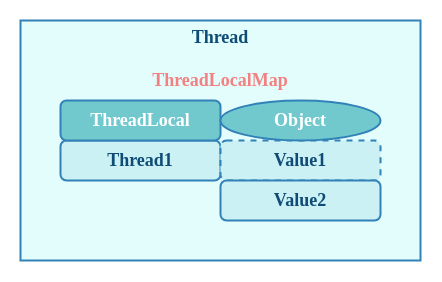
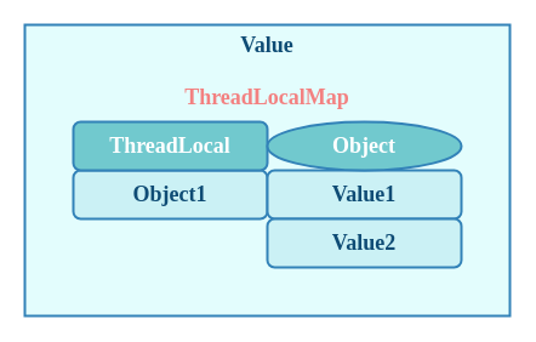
  <mxCell id="0" />
  <mxCell id="1" parent="0" />
- <mxCell id="2" value="Thread" style="rounded=0;whiteSpace=wrap;html=1;hachureGap=4;strokeColor=#3282B8;fontFamily=Comic Sans MS;fontSize=18;fillColor=#E3FDFD;fontStyle=1;container=0;shadow=0;strokeWidth=2;verticalAlign=top;fontColor=#0F4C75;" parent="1" vertex="1"><mxGeometry x="20" y="20" width="400" height="240" as="geometry" /></mxCell>
+ <mxCell id="2" value="Value" style="rounded=0;whiteSpace=wrap;html=1;hachureGap=4;strokeColor=#3282B8;fontFamily=Comic Sans MS;fontSize=18;fillColor=#E3FDFD;fontStyle=1;container=0;shadow=0;strokeWidth=2;verticalAlign=top;fontColor=#0F4C75;" parent="1" vertex="1"><mxGeometry x="20" y="20" width="400" height="240" as="geometry" /></mxCell>
  <mxCell id="3" value="ThreadLocalMap" style="rounded=1;whiteSpace=wrap;html=1;hachureGap=4;strokeColor=none;fontFamily=Comic Sans MS;fontSize=18;fillColor=none;fontStyle=1;container=0;shadow=0;fontColor=#F38181;strokeWidth=2;dashed=1;" parent="1" vertex="1"><mxGeometry x="120" y="60" width="200" height="40" as="geometry" /></mxCell>
- <mxCell id="4" value="Thread1" style="rounded=1;whiteSpace=wrap;html=1;hachureGap=4;strokeColor=#3282B8;fontFamily=Comic Sans MS;fontSize=18;fillColor=#CBF1F5;fontStyle=1;container=0;shadow=0;fontColor=#0F4C75;strokeWidth=2;" vertex="1" parent="1"><mxGeometry x="60" y="140" width="160" height="40" as="geometry" /></mxCell>
- <mxCell id="5" value="Value1" style="rounded=1;whiteSpace=wrap;html=1;hachureGap=4;strokeColor=#3282B8;fontFamily=Comic Sans MS;fontSize=18;fillColor=#CBF1F5;fontStyle=1;container=0;shadow=0;fontColor=#0F4C75;strokeWidth=2;dashed=1;" vertex="1" parent="1"><mxGeometry x="220" y="140" width="160" height="40" as="geometry" /></mxCell>
+ <mxCell id="4" value="Object1" style="rounded=1;whiteSpace=wrap;html=1;hachureGap=4;strokeColor=#3282B8;fontFamily=Comic Sans MS;fontSize=18;fillColor=#CBF1F5;fontStyle=1;container=0;shadow=0;fontColor=#0F4C75;strokeWidth=2;" vertex="1" parent="1"><mxGeometry x="60" y="140" width="160" height="40" as="geometry" /></mxCell>
+ <mxCell id="5" value="Value1" style="rounded=1;whiteSpace=wrap;html=1;hachureGap=4;strokeColor=#3282B8;fontFamily=Comic Sans MS;fontSize=18;fillColor=#CBF1F5;fontStyle=1;container=0;shadow=0;fontColor=#0F4C75;strokeWidth=2;" vertex="1" parent="1"><mxGeometry x="220" y="140" width="160" height="40" as="geometry" /></mxCell>
  <mxCell id="6" value="Value2" style="rounded=1;whiteSpace=wrap;html=1;hachureGap=4;strokeColor=#3282B8;fontFamily=Comic Sans MS;fontSize=18;fillColor=#CBF1F5;fontStyle=1;container=0;shadow=0;fontColor=#0F4C75;strokeWidth=2;" vertex="1" parent="1"><mxGeometry x="220" y="180" width="160" height="40" as="geometry" /></mxCell>
  <mxCell id="7" value="ThreadLocal" style="rounded=1;whiteSpace=wrap;html=1;hachureGap=4;strokeColor=#3282B8;fontFamily=Comic Sans MS;fontSize=18;fillColor=#71C9CE;fontStyle=1;container=0;shadow=0;fontColor=#FFFFFF;strokeWidth=2;" vertex="1" parent="1"><mxGeometry x="60" y="100" width="160" height="40" as="geometry" /></mxCell>
  <mxCell id="8" value="Object" style="ellipse;whiteSpace=wrap;html=1;hachureGap=4;strokeColor=#3282B8;fontFamily=Comic Sans MS;fontSize=18;fillColor=#71C9CE;fontStyle=1;container=0;shadow=0;fontColor=#FFFFFF;strokeWidth=2;" vertex="1" parent="1"><mxGeometry x="220" y="100" width="160" height="40" as="geometry" /></mxCell>
